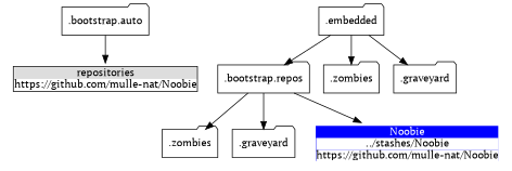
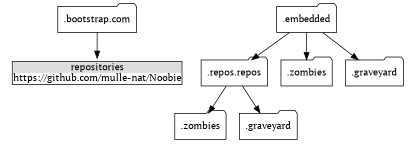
  digraph {
    fontname="PT Serif"
    node [fontname="PT Serif" shape=folder]
    edge [fontname="PT Serif"]
    n1 [label=< <TABLE BORDER="1" CELLBORDER="0" CELLPADDING="0" CELLSPACING="0"> <TR><TD bgcolor="#DDDDDD">repositories</TD></TR> <TR><TD>https://github.com/mulle-nat/Noobie</TD></TR> </TABLE>> shape=none]
-   ".bootstrap.auto"
+   ".bootstrap.auto" [label=".bootstrap.com"]
    n3 [label=".embedded"]
-   ".bootstrap.repos"
+   ".bootstrap.repos" [label=".repos.repos"]
    n5 [label=".zombies"]
    n6 [label=".graveyard"]
    n7 [label=".zombies"]
    n8 [label=".graveyard"]
-   n9 [label=< <TABLE BGCOLOR="#0000FF" BORDER="0" CELLBORDER="0" CELLPADDING="0" CELLSPACING="0"> <TR><TD><FONT COLOR="#FFFFFF">Noobie</FONT></TD></TR> <TR><TD bgcolor="#FFFFFF" PORT="f0">../stashes/Noobie</TD></TR> <TR><TD bgcolor="#FFFFFF">https://github.com/mulle-nat/Noobie</TD></TR> </TABLE>> shape=none]
    ".bootstrap.auto" -> n1
    n3 -> ".bootstrap.repos"
    n3 -> n5
    n3 -> n6
    ".bootstrap.repos" -> n7
    ".bootstrap.repos" -> n8
-   ".bootstrap.repos" -> n9
  }
